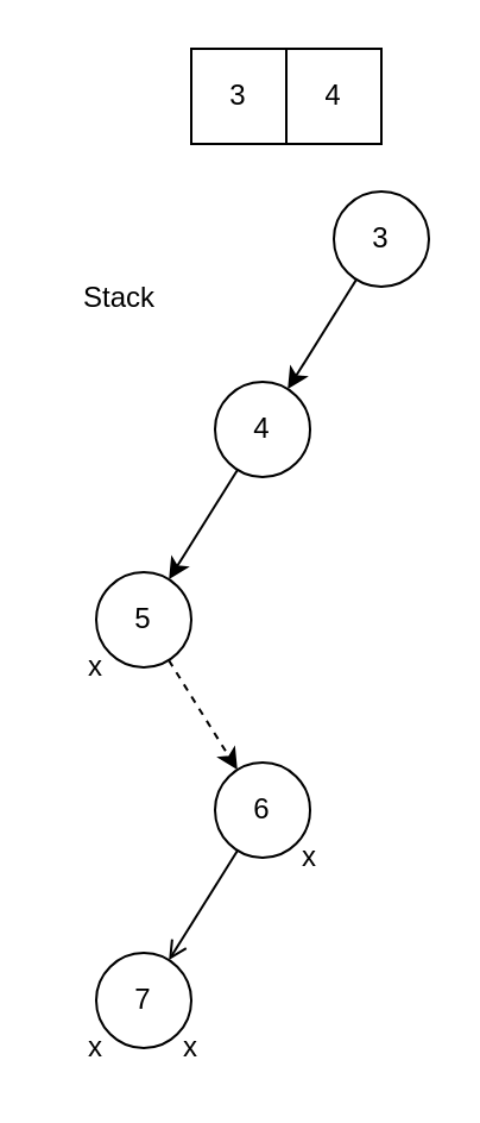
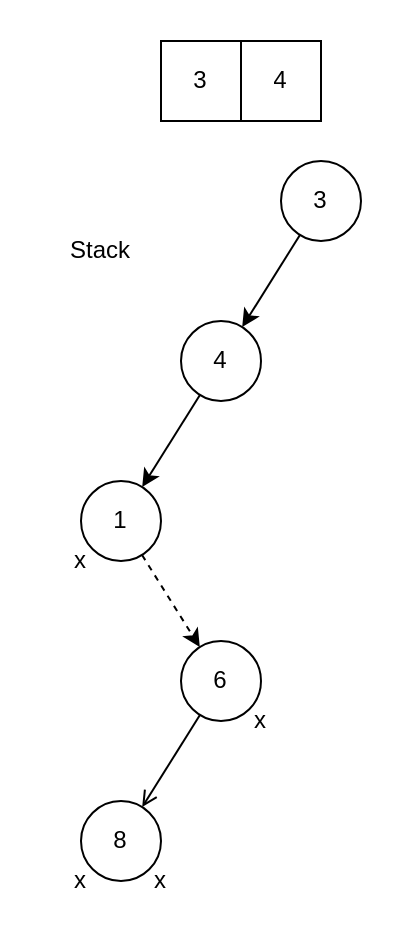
  <mxCell id="0" />
  <mxCell id="1" parent="0" />
  <mxCell id="2" value="3" style="ellipse;whiteSpace=wrap;html=1;aspect=fixed;fillColor=none;" vertex="1" parent="1"><mxGeometry x="140" y="80" width="40" height="40" as="geometry" /></mxCell>
  <mxCell id="3" style="rounded=0;orthogonalLoop=1;jettySize=auto;html=1;" edge="1" parent="1" source="4" target="6"><mxGeometry relative="1" as="geometry" /></mxCell>
  <mxCell id="4" value="4" style="ellipse;whiteSpace=wrap;html=1;aspect=fixed;fillColor=none;" vertex="1" parent="1"><mxGeometry x="90" y="160" width="40" height="40" as="geometry" /></mxCell>
  <mxCell id="5" value="" style="endArrow=classic;html=1;rounded=0;" edge="1" parent="1" source="2" target="4"><mxGeometry width="50" height="50" relative="1" as="geometry"><mxPoint x="300" y="380" as="sourcePoint" /><mxPoint x="350" y="330" as="targetPoint" /></mxGeometry></mxCell>
- <mxCell id="6" value="5" style="ellipse;whiteSpace=wrap;html=1;aspect=fixed;fillColor=none;" vertex="1" parent="1"><mxGeometry x="40" y="240" width="40" height="40" as="geometry" /></mxCell>
+ <mxCell id="6" value="1" style="ellipse;whiteSpace=wrap;html=1;aspect=fixed;fillColor=none;" vertex="1" parent="1"><mxGeometry x="40" y="240" width="40" height="40" as="geometry" /></mxCell>
  <mxCell id="7" value="x" style="text;html=1;align=center;verticalAlign=middle;whiteSpace=wrap;rounded=0;" vertex="1" parent="1"><mxGeometry x="30" y="270" width="20" height="20" as="geometry" /></mxCell>
  <mxCell id="8" value="" style="shape=table;startSize=0;container=1;collapsible=0;childLayout=tableLayout;fillColor=none;" vertex="1" parent="1"><mxGeometry x="80" y="20" width="80" height="40" as="geometry" /></mxCell>
  <mxCell id="9" value="" style="shape=tableRow;horizontal=0;startSize=0;swimlaneHead=0;swimlaneBody=0;strokeColor=inherit;top=0;left=0;bottom=0;right=0;collapsible=0;dropTarget=0;fillColor=none;points=[[0,0.5],[1,0.5]];portConstraint=eastwest;" vertex="1" parent="8"><mxGeometry width="80" height="40" as="geometry" /></mxCell>
  <mxCell id="10" value="3" style="shape=partialRectangle;html=1;whiteSpace=wrap;connectable=0;strokeColor=inherit;overflow=hidden;fillColor=none;top=0;left=0;bottom=0;right=0;pointerEvents=1;" vertex="1" parent="9"><mxGeometry width="40" height="40" as="geometry"><mxRectangle width="40" height="40" as="alternateBounds" /></mxGeometry></mxCell>
  <mxCell id="11" value="4" style="shape=partialRectangle;html=1;whiteSpace=wrap;connectable=0;strokeColor=inherit;overflow=hidden;fillColor=none;top=0;left=0;bottom=0;right=0;pointerEvents=1;" vertex="1" parent="9"><mxGeometry x="40" width="40" height="40" as="geometry"><mxRectangle width="40" height="40" as="alternateBounds" /></mxGeometry></mxCell>
  <mxCell id="12" value="Stack" style="text;html=1;align=center;verticalAlign=middle;whiteSpace=wrap;rounded=0;" vertex="1" parent="1"><mxGeometry x="20" y="105" width="60" height="40" as="geometry" /></mxCell>
  <mxCell id="13" value="6" style="ellipse;whiteSpace=wrap;html=1;aspect=fixed;fillColor=none;" vertex="1" parent="1"><mxGeometry x="90" y="320" width="40" height="40" as="geometry" /></mxCell>
  <mxCell id="14" style="rounded=0;orthogonalLoop=1;jettySize=auto;html=1;dashed=1;" edge="1" parent="1" source="6" target="13"><mxGeometry relative="1" as="geometry"><mxPoint x="109" y="207" as="sourcePoint" /><mxPoint x="81" y="253" as="targetPoint" /></mxGeometry></mxCell>
- <mxCell id="15" value="7" style="ellipse;whiteSpace=wrap;html=1;aspect=fixed;fillColor=none;" vertex="1" parent="1"><mxGeometry x="40" y="400" width="40" height="40" as="geometry" /></mxCell>
+ <mxCell id="15" value="8" style="ellipse;whiteSpace=wrap;html=1;aspect=fixed;fillColor=none;" vertex="1" parent="1"><mxGeometry x="40" y="400" width="40" height="40" as="geometry" /></mxCell>
  <mxCell id="16" value="x" style="text;html=1;align=center;verticalAlign=middle;whiteSpace=wrap;rounded=0;" vertex="1" parent="1"><mxGeometry x="30" y="430" width="20" height="20" as="geometry" /></mxCell>
  <mxCell id="17" style="rounded=0;orthogonalLoop=1;jettySize=auto;html=1;endArrow=open;" edge="1" parent="1" source="13" target="15"><mxGeometry relative="1" as="geometry"><mxPoint x="109" y="207" as="sourcePoint" /><mxPoint x="81" y="253" as="targetPoint" /></mxGeometry></mxCell>
  <mxCell id="18" value="x" style="text;html=1;align=center;verticalAlign=middle;whiteSpace=wrap;rounded=0;" vertex="1" parent="1"><mxGeometry x="70" y="430" width="20" height="20" as="geometry" /></mxCell>
  <mxCell id="19" value="x" style="text;html=1;align=center;verticalAlign=middle;whiteSpace=wrap;rounded=0;" vertex="1" parent="1"><mxGeometry x="120" y="350" width="20" height="20" as="geometry" /></mxCell>
